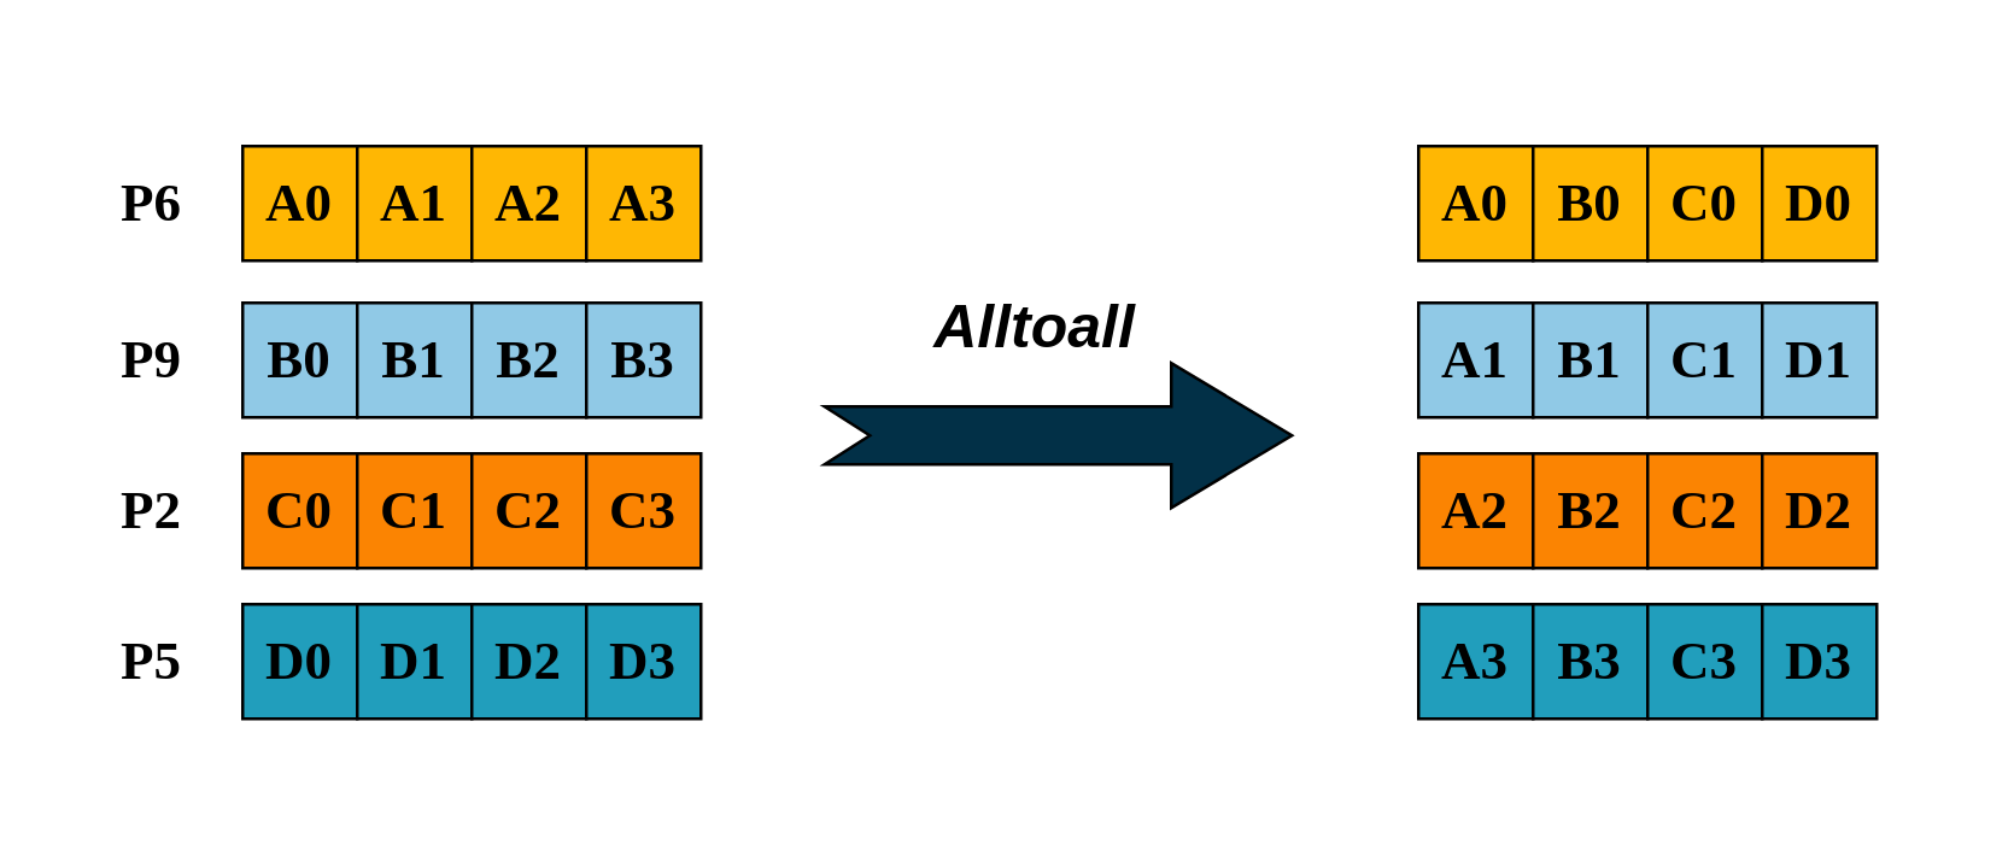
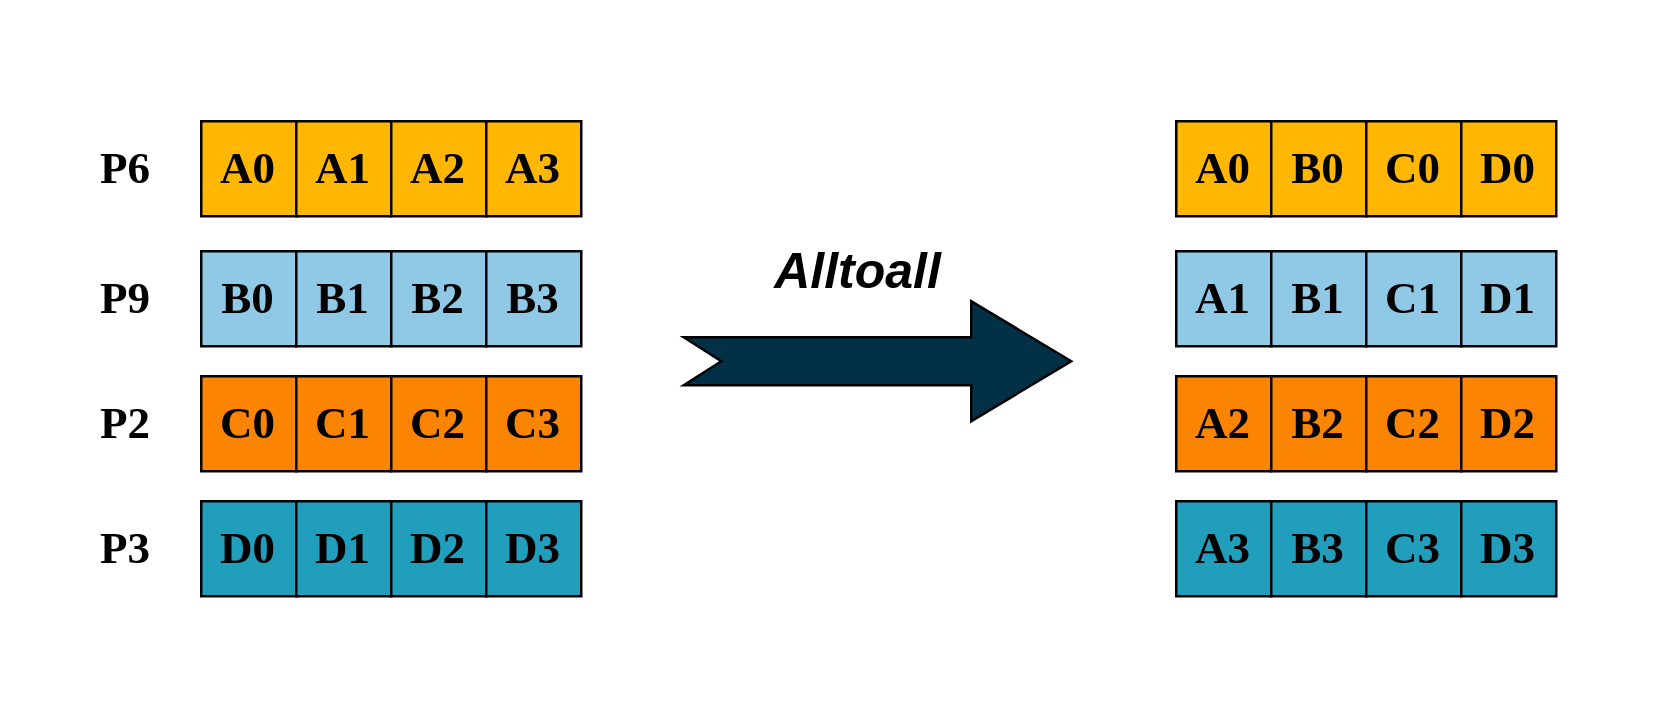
  <mxCell id="0" />
  <mxCell id="1" parent="0" />
  <mxCell id="2" value="" style="rounded=0;whiteSpace=wrap;html=1;strokeColor=none;fillColor=none;" parent="1" vertex="1"><mxGeometry x="24" y="20" width="622" height="246" as="geometry" /></mxCell>
  <mxCell id="3" value="&lt;font style=&quot;font-size: 18px;&quot; face=&quot;Times New Roman&quot;&gt;&lt;b&gt;P6&lt;/b&gt;&lt;/font&gt;" style="text;html=1;strokeColor=none;fillColor=none;align=center;verticalAlign=middle;whiteSpace=wrap;rounded=0;fontColor=#000000;" parent="1" vertex="1"><mxGeometry x="20" y="52" width="60" height="30" as="geometry" /></mxCell>
  <mxCell id="4" value="&lt;font style=&quot;font-size: 18px;&quot; face=&quot;Times New Roman&quot;&gt;&lt;b&gt;P9&lt;/b&gt;&lt;/font&gt;" style="text;html=1;strokeColor=none;fillColor=none;align=center;verticalAlign=middle;whiteSpace=wrap;rounded=0;fontColor=#000000;" parent="1" vertex="1"><mxGeometry x="20" y="104" width="60" height="30" as="geometry" /></mxCell>
  <mxCell id="5" value="&lt;font style=&quot;font-size: 18px;&quot; face=&quot;Times New Roman&quot;&gt;&lt;b&gt;P2&lt;/b&gt;&lt;/font&gt;" style="text;html=1;strokeColor=none;fillColor=none;align=center;verticalAlign=middle;whiteSpace=wrap;rounded=0;fontColor=#000000;" parent="1" vertex="1"><mxGeometry x="20" y="154" width="60" height="30" as="geometry" /></mxCell>
- <mxCell id="6" value="&lt;font style=&quot;font-size: 18px;&quot; face=&quot;Times New Roman&quot;&gt;&lt;b&gt;P5&lt;/b&gt;&lt;/font&gt;" style="text;html=1;strokeColor=none;fillColor=none;align=center;verticalAlign=middle;whiteSpace=wrap;rounded=0;fontColor=#000000;" parent="1" vertex="1"><mxGeometry x="20" y="204" width="60" height="30" as="geometry" /></mxCell>
+ <mxCell id="6" value="&lt;font style=&quot;font-size: 18px;&quot; face=&quot;Times New Roman&quot;&gt;&lt;b&gt;P3&lt;/b&gt;&lt;/font&gt;" style="text;html=1;strokeColor=none;fillColor=none;align=center;verticalAlign=middle;whiteSpace=wrap;rounded=0;fontColor=#000000;" parent="1" vertex="1"><mxGeometry x="20" y="204" width="60" height="30" as="geometry" /></mxCell>
  <mxCell id="7" value="" style="html=1;shadow=0;dashed=0;align=center;verticalAlign=middle;shape=mxgraph.arrows2.arrow;dy=0.6;dx=40;notch=15;fillColor=#023047;" parent="1" vertex="1"><mxGeometry x="273" y="120" width="155" height="48" as="geometry" /></mxCell>
  <mxCell id="8" value="&lt;font style=&quot;font-size: 20px;&quot;&gt;&lt;b style=&quot;&quot;&gt;&lt;i style=&quot;&quot;&gt;Alltoall&lt;/i&gt;&lt;/b&gt;&lt;/font&gt;" style="text;html=1;strokeColor=none;fillColor=none;align=center;verticalAlign=middle;whiteSpace=wrap;rounded=0;" parent="1" vertex="1"><mxGeometry x="276" y="92" width="134" height="30" as="geometry" /></mxCell>
  <mxCell id="9" value="&lt;b style=&quot;border-color: var(--border-color); font-family: &amp;quot;Times New Roman&amp;quot;; font-size: 18px;&quot;&gt;A0&lt;/b&gt;" style="whiteSpace=wrap;html=1;aspect=fixed;fillColor=#FFB703;" parent="1" vertex="1"><mxGeometry x="470" y="48" width="38" height="38" as="geometry" /></mxCell>
  <mxCell id="10" value="&lt;b style=&quot;border-color: var(--border-color); font-family: &amp;quot;Times New Roman&amp;quot;; font-size: 18px;&quot;&gt;B0&lt;/b&gt;" style="whiteSpace=wrap;html=1;aspect=fixed;fillColor=#FFB703;" parent="1" vertex="1"><mxGeometry x="508" y="48" width="38" height="38" as="geometry" /></mxCell>
  <mxCell id="11" value="&lt;b style=&quot;border-color: var(--border-color); font-family: &amp;quot;Times New Roman&amp;quot;; font-size: 18px;&quot;&gt;C0&lt;/b&gt;" style="whiteSpace=wrap;html=1;aspect=fixed;fillColor=#FFB703;" parent="1" vertex="1"><mxGeometry x="546" y="48" width="38" height="38" as="geometry" /></mxCell>
  <mxCell id="12" value="&lt;b style=&quot;border-color: var(--border-color); font-family: &amp;quot;Times New Roman&amp;quot;; font-size: 18px;&quot;&gt;D0&lt;/b&gt;" style="whiteSpace=wrap;html=1;aspect=fixed;fillColor=#FFB703;" parent="1" vertex="1"><mxGeometry x="584" y="48" width="38" height="38" as="geometry" /></mxCell>
  <mxCell id="13" value="&lt;b style=&quot;border-color: var(--border-color); font-family: &amp;quot;Times New Roman&amp;quot;; font-size: 18px;&quot;&gt;A1&lt;/b&gt;" style="whiteSpace=wrap;html=1;aspect=fixed;fillColor=#90C9E6;" parent="1" vertex="1"><mxGeometry x="470" y="100" width="38" height="38" as="geometry" /></mxCell>
  <mxCell id="14" value="&lt;b style=&quot;border-color: var(--border-color); font-family: &amp;quot;Times New Roman&amp;quot;; font-size: 18px;&quot;&gt;B1&lt;/b&gt;" style="whiteSpace=wrap;html=1;aspect=fixed;fillColor=#90C9E6;" parent="1" vertex="1"><mxGeometry x="508" y="100" width="38" height="38" as="geometry" /></mxCell>
  <mxCell id="15" value="&lt;b style=&quot;border-color: var(--border-color); font-family: &amp;quot;Times New Roman&amp;quot;; font-size: 18px;&quot;&gt;C1&lt;/b&gt;" style="whiteSpace=wrap;html=1;aspect=fixed;fillColor=#90C9E6;" parent="1" vertex="1"><mxGeometry x="546" y="100" width="38" height="38" as="geometry" /></mxCell>
  <mxCell id="16" value="&lt;b style=&quot;border-color: var(--border-color); font-family: &amp;quot;Times New Roman&amp;quot;; font-size: 18px;&quot;&gt;D1&lt;/b&gt;" style="whiteSpace=wrap;html=1;aspect=fixed;fillColor=#90C9E6;" parent="1" vertex="1"><mxGeometry x="584" y="100" width="38" height="38" as="geometry" /></mxCell>
  <mxCell id="17" value="&lt;b style=&quot;border-color: var(--border-color); font-family: &amp;quot;Times New Roman&amp;quot;; font-size: 18px;&quot;&gt;A2&lt;/b&gt;" style="whiteSpace=wrap;html=1;aspect=fixed;fillColor=#FB8402;" parent="1" vertex="1"><mxGeometry x="470" y="150" width="38" height="38" as="geometry" /></mxCell>
  <mxCell id="18" value="&lt;b style=&quot;border-color: var(--border-color); font-family: &amp;quot;Times New Roman&amp;quot;; font-size: 18px;&quot;&gt;B2&lt;/b&gt;" style="whiteSpace=wrap;html=1;aspect=fixed;fillColor=#FB8402;" parent="1" vertex="1"><mxGeometry x="508" y="150" width="38" height="38" as="geometry" /></mxCell>
  <mxCell id="19" value="&lt;b style=&quot;border-color: var(--border-color); font-family: &amp;quot;Times New Roman&amp;quot;; font-size: 18px;&quot;&gt;C2&lt;/b&gt;" style="whiteSpace=wrap;html=1;aspect=fixed;fillColor=#FB8402;" parent="1" vertex="1"><mxGeometry x="546" y="150" width="38" height="38" as="geometry" /></mxCell>
  <mxCell id="20" value="&lt;b style=&quot;border-color: var(--border-color); font-family: &amp;quot;Times New Roman&amp;quot;; font-size: 18px;&quot;&gt;D2&lt;/b&gt;" style="whiteSpace=wrap;html=1;aspect=fixed;fillColor=#FB8402;" parent="1" vertex="1"><mxGeometry x="584" y="150" width="38" height="38" as="geometry" /></mxCell>
  <mxCell id="21" value="&lt;b style=&quot;border-color: var(--border-color); font-family: &amp;quot;Times New Roman&amp;quot;; font-size: 18px;&quot;&gt;A3&lt;/b&gt;" style="whiteSpace=wrap;html=1;aspect=fixed;fillColor=#219EBC;" parent="1" vertex="1"><mxGeometry x="470" y="200" width="38" height="38" as="geometry" /></mxCell>
  <mxCell id="22" value="&lt;b style=&quot;border-color: var(--border-color); font-family: &amp;quot;Times New Roman&amp;quot;; font-size: 18px;&quot;&gt;B3&lt;/b&gt;" style="whiteSpace=wrap;html=1;aspect=fixed;fillColor=#219EBC;" parent="1" vertex="1"><mxGeometry x="508" y="200" width="38" height="38" as="geometry" /></mxCell>
  <mxCell id="23" value="&lt;b style=&quot;border-color: var(--border-color); font-family: &amp;quot;Times New Roman&amp;quot;; font-size: 18px;&quot;&gt;C3&lt;/b&gt;" style="whiteSpace=wrap;html=1;aspect=fixed;fillColor=#219EBC;" parent="1" vertex="1"><mxGeometry x="546" y="200" width="38" height="38" as="geometry" /></mxCell>
  <mxCell id="24" value="&lt;b style=&quot;border-color: var(--border-color); font-family: &amp;quot;Times New Roman&amp;quot;; font-size: 18px;&quot;&gt;D3&lt;/b&gt;" style="whiteSpace=wrap;html=1;aspect=fixed;fillColor=#219EBC;" parent="1" vertex="1"><mxGeometry x="584" y="200" width="38" height="38" as="geometry" /></mxCell>
  <mxCell id="25" value="&lt;font style=&quot;font-size: 18px;&quot; face=&quot;Times New Roman&quot;&gt;&lt;b&gt;A0&lt;/b&gt;&lt;/font&gt;" style="whiteSpace=wrap;html=1;aspect=fixed;fillColor=#FFB703;" parent="1" vertex="1"><mxGeometry x="80" y="48" width="38" height="38" as="geometry" /></mxCell>
  <mxCell id="26" value="&lt;b style=&quot;border-color: var(--border-color); font-family: &amp;quot;Times New Roman&amp;quot;; font-size: 18px;&quot;&gt;A1&lt;/b&gt;" style="whiteSpace=wrap;html=1;aspect=fixed;fillColor=#FFB703;" parent="1" vertex="1"><mxGeometry x="118" y="48" width="38" height="38" as="geometry" /></mxCell>
  <mxCell id="27" value="&lt;b style=&quot;border-color: var(--border-color); font-family: &amp;quot;Times New Roman&amp;quot;; font-size: 18px;&quot;&gt;A2&lt;/b&gt;" style="whiteSpace=wrap;html=1;aspect=fixed;fillColor=#FFB703;" parent="1" vertex="1"><mxGeometry x="156" y="48" width="38" height="38" as="geometry" /></mxCell>
  <mxCell id="28" value="&lt;b style=&quot;border-color: var(--border-color); font-family: &amp;quot;Times New Roman&amp;quot;; font-size: 18px;&quot;&gt;A3&lt;/b&gt;" style="whiteSpace=wrap;html=1;aspect=fixed;fillColor=#FFB703;" parent="1" vertex="1"><mxGeometry x="194" y="48" width="38" height="38" as="geometry" /></mxCell>
  <mxCell id="29" value="&lt;b style=&quot;border-color: var(--border-color); font-family: &amp;quot;Times New Roman&amp;quot;; font-size: 18px;&quot;&gt;B0&lt;/b&gt;" style="whiteSpace=wrap;html=1;aspect=fixed;fillColor=#90C9E6;" parent="1" vertex="1"><mxGeometry x="80" y="100" width="38" height="38" as="geometry" /></mxCell>
  <mxCell id="30" value="&lt;b style=&quot;border-color: var(--border-color); font-family: &amp;quot;Times New Roman&amp;quot;; font-size: 18px;&quot;&gt;B1&lt;/b&gt;" style="whiteSpace=wrap;html=1;aspect=fixed;fillColor=#90C9E6;" parent="1" vertex="1"><mxGeometry x="118" y="100" width="38" height="38" as="geometry" /></mxCell>
  <mxCell id="31" value="&lt;b style=&quot;border-color: var(--border-color); font-family: &amp;quot;Times New Roman&amp;quot;; font-size: 18px;&quot;&gt;B2&lt;/b&gt;" style="whiteSpace=wrap;html=1;aspect=fixed;fillColor=#90C9E6;" parent="1" vertex="1"><mxGeometry x="156" y="100" width="38" height="38" as="geometry" /></mxCell>
  <mxCell id="32" value="&lt;b style=&quot;border-color: var(--border-color); font-family: &amp;quot;Times New Roman&amp;quot;; font-size: 18px;&quot;&gt;B3&lt;/b&gt;" style="whiteSpace=wrap;html=1;aspect=fixed;fillColor=#90C9E6;" parent="1" vertex="1"><mxGeometry x="194" y="100" width="38" height="38" as="geometry" /></mxCell>
  <mxCell id="33" value="&lt;b style=&quot;border-color: var(--border-color); font-family: &amp;quot;Times New Roman&amp;quot;; font-size: 18px;&quot;&gt;C0&lt;/b&gt;" style="whiteSpace=wrap;html=1;aspect=fixed;fillColor=#FB8402;" parent="1" vertex="1"><mxGeometry x="80" y="150" width="38" height="38" as="geometry" /></mxCell>
  <mxCell id="34" value="&lt;b style=&quot;border-color: var(--border-color); font-family: &amp;quot;Times New Roman&amp;quot;; font-size: 18px;&quot;&gt;C1&lt;/b&gt;" style="whiteSpace=wrap;html=1;aspect=fixed;fillColor=#FB8402;" parent="1" vertex="1"><mxGeometry x="118" y="150" width="38" height="38" as="geometry" /></mxCell>
  <mxCell id="35" value="&lt;b style=&quot;border-color: var(--border-color); font-family: &amp;quot;Times New Roman&amp;quot;; font-size: 18px;&quot;&gt;C2&lt;/b&gt;" style="whiteSpace=wrap;html=1;aspect=fixed;fillColor=#FB8402;" parent="1" vertex="1"><mxGeometry x="156" y="150" width="38" height="38" as="geometry" /></mxCell>
  <mxCell id="36" value="&lt;b style=&quot;border-color: var(--border-color); font-family: &amp;quot;Times New Roman&amp;quot;; font-size: 18px;&quot;&gt;C3&lt;/b&gt;" style="whiteSpace=wrap;html=1;aspect=fixed;fillColor=#FB8402;" parent="1" vertex="1"><mxGeometry x="194" y="150" width="38" height="38" as="geometry" /></mxCell>
  <mxCell id="37" value="&lt;b style=&quot;border-color: var(--border-color); font-family: &amp;quot;Times New Roman&amp;quot;; font-size: 18px;&quot;&gt;D0&lt;/b&gt;" style="whiteSpace=wrap;html=1;aspect=fixed;fillColor=#219EBC;" parent="1" vertex="1"><mxGeometry x="80" y="200" width="38" height="38" as="geometry" /></mxCell>
  <mxCell id="38" value="&lt;b style=&quot;border-color: var(--border-color); font-family: &amp;quot;Times New Roman&amp;quot;; font-size: 18px;&quot;&gt;D1&lt;/b&gt;" style="whiteSpace=wrap;html=1;aspect=fixed;fillColor=#219EBC;" parent="1" vertex="1"><mxGeometry x="118" y="200" width="38" height="38" as="geometry" /></mxCell>
  <mxCell id="39" value="&lt;b style=&quot;border-color: var(--border-color); font-family: &amp;quot;Times New Roman&amp;quot;; font-size: 18px;&quot;&gt;D2&lt;/b&gt;" style="whiteSpace=wrap;html=1;aspect=fixed;fillColor=#219EBC;" parent="1" vertex="1"><mxGeometry x="156" y="200" width="38" height="38" as="geometry" /></mxCell>
  <mxCell id="40" value="&lt;b style=&quot;border-color: var(--border-color); font-family: &amp;quot;Times New Roman&amp;quot;; font-size: 18px;&quot;&gt;D3&lt;/b&gt;" style="whiteSpace=wrap;html=1;aspect=fixed;fillColor=#219EBC;" parent="1" vertex="1"><mxGeometry x="194" y="200" width="38" height="38" as="geometry" /></mxCell>
